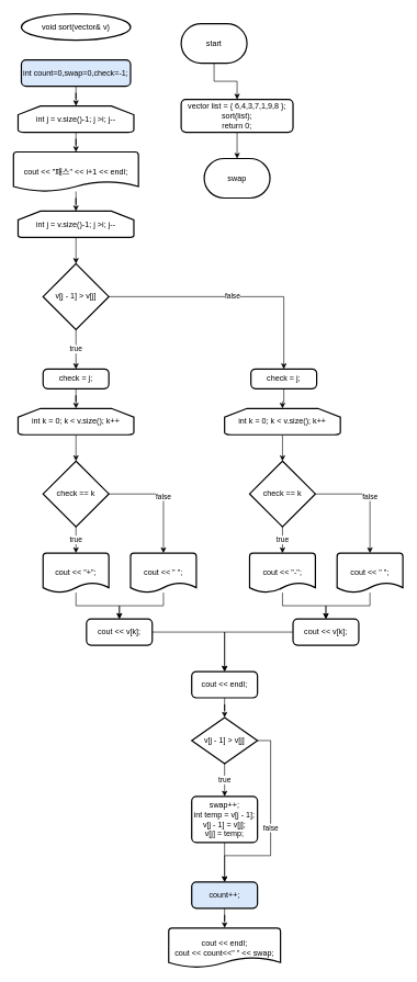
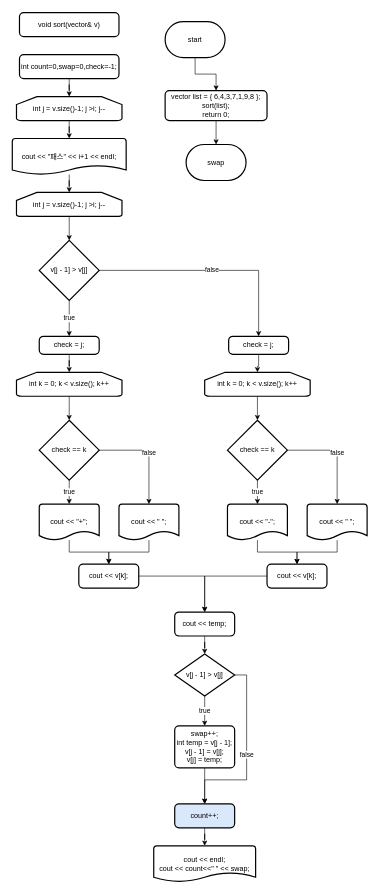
  <mxCell id="0" />
  <mxCell id="1" parent="0" />
  <mxCell id="2" style="edgeStyle=orthogonalEdgeStyle;rounded=0;orthogonalLoop=1;jettySize=auto;html=1;" edge="1" parent="1" source="3" target="5"><mxGeometry relative="1" as="geometry"><mxPoint x="360" y="140" as="targetPoint" /></mxGeometry></mxCell>
  <mxCell id="3" value="start" style="strokeWidth=2;html=1;shape=mxgraph.flowchart.terminator;whiteSpace=wrap;" vertex="1" parent="1"><mxGeometry x="275" y="35" width="100" height="60" as="geometry" /></mxCell>
  <mxCell id="4" style="edgeStyle=orthogonalEdgeStyle;rounded=0;orthogonalLoop=1;jettySize=auto;html=1;entryX=0.5;entryY=0;entryDx=0;entryDy=0;entryPerimeter=0;" edge="1" parent="1" source="5" target="7"><mxGeometry relative="1" as="geometry" /></mxCell>
  <mxCell id="5" value="vector&lt;int&gt; list = { 6,4,3,7,1,9,8 };&#10; sort(list);&#10; return 0;" style="rounded=1;whiteSpace=wrap;html=1;absoluteArcSize=1;arcSize=14;strokeWidth=2;" vertex="1" parent="1"><mxGeometry x="275" y="150" width="170" height="50" as="geometry" /></mxCell>
- <mxCell id="6" value="void sort(vector&lt;int&gt;&amp; v)" style="ellipse;whiteSpace=wrap;html=1;absoluteArcSize=1;arcSize=14;strokeWidth=2;" vertex="1" parent="1"><mxGeometry x="32" y="20" width="166" height="40" as="geometry" /></mxCell>
+ <mxCell id="6" value="void sort(vector&lt;int&gt;&amp; v)" style="rounded=1;whiteSpace=wrap;html=1;absoluteArcSize=1;arcSize=14;strokeWidth=2;" vertex="1" parent="1"><mxGeometry x="32" y="20" width="166" height="40" as="geometry" /></mxCell>
  <mxCell id="7" value="swap" style="strokeWidth=2;html=1;shape=mxgraph.flowchart.terminator;whiteSpace=wrap;" vertex="1" parent="1"><mxGeometry x="310" y="240" width="100" height="60" as="geometry" /></mxCell>
  <mxCell id="8" style="edgeStyle=orthogonalEdgeStyle;rounded=0;orthogonalLoop=1;jettySize=auto;html=1;entryX=0.5;entryY=0;entryDx=0;entryDy=0;entryPerimeter=0;" edge="1" parent="1" source="9" target="27"><mxGeometry relative="1" as="geometry"><mxPoint x="115" y="180" as="targetPoint" /></mxGeometry></mxCell>
- <mxCell id="9" value="int count=0,swap=0,check=-1;" style="rounded=1;whiteSpace=wrap;html=1;absoluteArcSize=1;arcSize=14;strokeWidth=2;fillColor=#dae8fc;" vertex="1" parent="1"><mxGeometry x="32" y="90" width="166" height="40" as="geometry" /></mxCell>
+ <mxCell id="9" value="int count=0,swap=0,check=-1;" style="rounded=1;whiteSpace=wrap;html=1;absoluteArcSize=1;arcSize=14;strokeWidth=2;" vertex="1" parent="1"><mxGeometry x="32" y="90" width="166" height="40" as="geometry" /></mxCell>
  <mxCell id="10" style="edgeStyle=orthogonalEdgeStyle;rounded=0;orthogonalLoop=1;jettySize=auto;html=1;entryX=0.5;entryY=0;entryDx=0;entryDy=0;entryPerimeter=0;" edge="1" parent="1" source="11" target="14"><mxGeometry relative="1" as="geometry"><mxPoint x="115" y="420" as="targetPoint" /></mxGeometry></mxCell>
  <mxCell id="11" value="int j = v.size()-1; j &gt;i; j--" style="strokeWidth=2;html=1;shape=mxgraph.flowchart.loop_limit;whiteSpace=wrap;" vertex="1" parent="1"><mxGeometry x="27" y="320" width="176" height="40" as="geometry" /></mxCell>
  <mxCell id="12" value="true" style="edgeStyle=orthogonalEdgeStyle;rounded=0;orthogonalLoop=1;jettySize=auto;html=1;" edge="1" parent="1" source="14" target="16"><mxGeometry relative="1" as="geometry"><mxPoint x="115" y="540" as="targetPoint" /></mxGeometry></mxCell>
  <mxCell id="13" value="false" style="edgeStyle=orthogonalEdgeStyle;rounded=0;orthogonalLoop=1;jettySize=auto;html=1;entryX=0.5;entryY=0;entryDx=0;entryDy=0;" edge="1" parent="1" source="14" target="33"><mxGeometry relative="1" as="geometry"><mxPoint x="371" y="450" as="targetPoint" /></mxGeometry></mxCell>
  <mxCell id="14" value="v[j - 1] &gt; v[j]" style="strokeWidth=2;html=1;shape=mxgraph.flowchart.decision;whiteSpace=wrap;" vertex="1" parent="1"><mxGeometry x="65" y="400" width="100" height="100" as="geometry" /></mxCell>
  <mxCell id="15" style="edgeStyle=orthogonalEdgeStyle;rounded=0;orthogonalLoop=1;jettySize=auto;html=1;entryX=0.5;entryY=0;entryDx=0;entryDy=0;entryPerimeter=0;" edge="1" parent="1" source="16" target="18"><mxGeometry relative="1" as="geometry" /></mxCell>
  <mxCell id="16" value="check = j;" style="rounded=1;whiteSpace=wrap;html=1;absoluteArcSize=1;arcSize=14;strokeWidth=2;" vertex="1" parent="1"><mxGeometry x="65" y="560" width="100" height="30" as="geometry" /></mxCell>
  <mxCell id="17" style="edgeStyle=orthogonalEdgeStyle;rounded=0;orthogonalLoop=1;jettySize=auto;html=1;" edge="1" parent="1" source="18" target="21"><mxGeometry relative="1" as="geometry"><mxPoint x="115" y="690" as="targetPoint" /></mxGeometry></mxCell>
  <mxCell id="18" value="int k = 0; k &lt; v.size(); k++" style="strokeWidth=2;html=1;shape=mxgraph.flowchart.loop_limit;whiteSpace=wrap;" vertex="1" parent="1"><mxGeometry x="27" y="620" width="176" height="40" as="geometry" /></mxCell>
  <mxCell id="19" value="true" style="edgeStyle=orthogonalEdgeStyle;rounded=0;orthogonalLoop=1;jettySize=auto;html=1;entryX=0.5;entryY=0;entryDx=0;entryDy=0;entryPerimeter=0;" edge="1" parent="1" source="21" target="23"><mxGeometry relative="1" as="geometry"><mxPoint x="115" y="840" as="targetPoint" /></mxGeometry></mxCell>
  <mxCell id="20" value="false" style="edgeStyle=orthogonalEdgeStyle;rounded=0;orthogonalLoop=1;jettySize=auto;html=1;entryX=0.5;entryY=0;entryDx=0;entryDy=0;entryPerimeter=0;" edge="1" parent="1" source="21" target="29"><mxGeometry relative="1" as="geometry"><mxPoint x="231" y="750" as="targetPoint" /><Array as="points"><mxPoint x="248" y="750" /></Array></mxGeometry></mxCell>
  <mxCell id="21" value="check == k" style="strokeWidth=2;html=1;shape=mxgraph.flowchart.decision;whiteSpace=wrap;" vertex="1" parent="1"><mxGeometry x="65" y="700" width="100" height="100" as="geometry" /></mxCell>
  <mxCell id="22" style="edgeStyle=orthogonalEdgeStyle;rounded=0;orthogonalLoop=1;jettySize=auto;html=1;entryX=0.5;entryY=0;entryDx=0;entryDy=0;" edge="1" parent="1" source="23" target="31"><mxGeometry relative="1" as="geometry" /></mxCell>
  <mxCell id="23" value="cout &lt;&lt; &quot;+&quot;;" style="strokeWidth=2;html=1;shape=mxgraph.flowchart.document2;whiteSpace=wrap;size=0.25;" vertex="1" parent="1"><mxGeometry x="65" y="840" width="100" height="60" as="geometry" /></mxCell>
  <mxCell id="24" style="edgeStyle=orthogonalEdgeStyle;rounded=0;orthogonalLoop=1;jettySize=auto;html=1;entryX=0.5;entryY=0;entryDx=0;entryDy=0;entryPerimeter=0;" edge="1" parent="1" source="25" target="11"><mxGeometry relative="1" as="geometry" /></mxCell>
  <mxCell id="25" value="cout &lt;&lt; &quot;패스&quot; &lt;&lt; i+1 &lt;&lt; endl;" style="strokeWidth=2;html=1;shape=mxgraph.flowchart.document2;whiteSpace=wrap;size=0.25;" vertex="1" parent="1"><mxGeometry x="20" y="230" width="190" height="60" as="geometry" /></mxCell>
  <mxCell id="26" style="edgeStyle=orthogonalEdgeStyle;rounded=0;orthogonalLoop=1;jettySize=auto;html=1;entryX=0.5;entryY=0;entryDx=0;entryDy=0;entryPerimeter=0;" edge="1" parent="1" source="27" target="25"><mxGeometry relative="1" as="geometry" /></mxCell>
  <mxCell id="27" value="int j = v.size()-1; j &gt;i; j--" style="strokeWidth=2;html=1;shape=mxgraph.flowchart.loop_limit;whiteSpace=wrap;" vertex="1" parent="1"><mxGeometry x="27" y="160" width="176" height="40" as="geometry" /></mxCell>
  <mxCell id="28" style="edgeStyle=orthogonalEdgeStyle;rounded=0;orthogonalLoop=1;jettySize=auto;html=1;entryX=0.5;entryY=0;entryDx=0;entryDy=0;" edge="1" parent="1" source="29" target="31"><mxGeometry relative="1" as="geometry" /></mxCell>
  <mxCell id="29" value="cout &lt;&lt; &quot; &quot;;" style="strokeWidth=2;html=1;shape=mxgraph.flowchart.document2;whiteSpace=wrap;size=0.25;" vertex="1" parent="1"><mxGeometry x="198" y="840" width="100" height="60" as="geometry" /></mxCell>
  <mxCell id="30" style="edgeStyle=orthogonalEdgeStyle;rounded=0;orthogonalLoop=1;jettySize=auto;html=1;" edge="1" parent="1" source="31" target="46"><mxGeometry relative="1" as="geometry"><mxPoint x="341" y="1040" as="targetPoint" /></mxGeometry></mxCell>
  <mxCell id="31" value="cout &lt;&lt; v[k];" style="rounded=1;whiteSpace=wrap;html=1;absoluteArcSize=1;arcSize=14;strokeWidth=2;" vertex="1" parent="1"><mxGeometry x="131" y="940" width="100" height="40" as="geometry" /></mxCell>
  <mxCell id="32" style="edgeStyle=orthogonalEdgeStyle;rounded=0;orthogonalLoop=1;jettySize=auto;html=1;entryX=0.5;entryY=0;entryDx=0;entryDy=0;entryPerimeter=0;" edge="1" parent="1" source="33" target="35"><mxGeometry relative="1" as="geometry" /></mxCell>
  <mxCell id="33" value="check = j;" style="rounded=1;whiteSpace=wrap;html=1;absoluteArcSize=1;arcSize=14;strokeWidth=2;" vertex="1" parent="1"><mxGeometry x="381" y="560" width="100" height="30" as="geometry" /></mxCell>
  <mxCell id="34" style="edgeStyle=orthogonalEdgeStyle;rounded=0;orthogonalLoop=1;jettySize=auto;html=1;" edge="1" parent="1" source="35" target="38"><mxGeometry relative="1" as="geometry"><mxPoint x="429" y="690" as="targetPoint" /></mxGeometry></mxCell>
  <mxCell id="35" value="int k = 0; k &lt; v.size(); k++" style="strokeWidth=2;html=1;shape=mxgraph.flowchart.loop_limit;whiteSpace=wrap;" vertex="1" parent="1"><mxGeometry x="341" y="620" width="176" height="40" as="geometry" /></mxCell>
  <mxCell id="36" value="true" style="edgeStyle=orthogonalEdgeStyle;rounded=0;orthogonalLoop=1;jettySize=auto;html=1;entryX=0.5;entryY=0;entryDx=0;entryDy=0;entryPerimeter=0;" edge="1" parent="1" source="38" target="40"><mxGeometry relative="1" as="geometry"><mxPoint x="429" y="840" as="targetPoint" /></mxGeometry></mxCell>
  <mxCell id="37" value="false" style="edgeStyle=orthogonalEdgeStyle;rounded=0;orthogonalLoop=1;jettySize=auto;html=1;entryX=0.5;entryY=0;entryDx=0;entryDy=0;entryPerimeter=0;" edge="1" parent="1" source="38" target="42"><mxGeometry relative="1" as="geometry"><mxPoint x="545" y="750" as="targetPoint" /><Array as="points"><mxPoint x="562" y="750" /></Array></mxGeometry></mxCell>
  <mxCell id="38" value="check == k" style="strokeWidth=2;html=1;shape=mxgraph.flowchart.decision;whiteSpace=wrap;" vertex="1" parent="1"><mxGeometry x="379" y="700" width="100" height="100" as="geometry" /></mxCell>
  <mxCell id="39" style="edgeStyle=orthogonalEdgeStyle;rounded=0;orthogonalLoop=1;jettySize=auto;html=1;entryX=0.5;entryY=0;entryDx=0;entryDy=0;" edge="1" parent="1" source="40" target="44"><mxGeometry relative="1" as="geometry" /></mxCell>
  <mxCell id="40" value="cout &amp;lt;&amp;lt; &quot;-&quot;;" style="strokeWidth=2;html=1;shape=mxgraph.flowchart.document2;whiteSpace=wrap;size=0.25;" vertex="1" parent="1"><mxGeometry x="379" y="840" width="100" height="60" as="geometry" /></mxCell>
  <mxCell id="41" style="edgeStyle=orthogonalEdgeStyle;rounded=0;orthogonalLoop=1;jettySize=auto;html=1;entryX=0.5;entryY=0;entryDx=0;entryDy=0;" edge="1" parent="1" source="42" target="44"><mxGeometry relative="1" as="geometry" /></mxCell>
  <mxCell id="42" value="cout &lt;&lt; &quot; &quot;;" style="strokeWidth=2;html=1;shape=mxgraph.flowchart.document2;whiteSpace=wrap;size=0.25;" vertex="1" parent="1"><mxGeometry x="512" y="840" width="100" height="60" as="geometry" /></mxCell>
  <mxCell id="43" style="edgeStyle=orthogonalEdgeStyle;rounded=0;orthogonalLoop=1;jettySize=auto;html=1;" edge="1" parent="1" source="44" target="46"><mxGeometry relative="1" as="geometry" /></mxCell>
  <mxCell id="44" value="cout &lt;&lt; v[k];" style="rounded=1;whiteSpace=wrap;html=1;absoluteArcSize=1;arcSize=14;strokeWidth=2;" vertex="1" parent="1"><mxGeometry x="445" y="940" width="100" height="40" as="geometry" /></mxCell>
  <mxCell id="45" style="edgeStyle=orthogonalEdgeStyle;rounded=0;orthogonalLoop=1;jettySize=auto;html=1;" edge="1" parent="1" source="46" target="49"><mxGeometry relative="1" as="geometry"><mxPoint x="341" y="1120" as="targetPoint" /></mxGeometry></mxCell>
- <mxCell id="46" value="cout &lt;&lt; endl;" style="rounded=1;whiteSpace=wrap;html=1;absoluteArcSize=1;arcSize=14;strokeWidth=2;" vertex="1" parent="1"><mxGeometry x="291" y="1020" width="100" height="40" as="geometry" /></mxCell>
+ <mxCell id="46" value="cout &lt;&lt; temp;" style="rounded=1;whiteSpace=wrap;html=1;absoluteArcSize=1;arcSize=14;strokeWidth=2;" vertex="1" parent="1"><mxGeometry x="291" y="1020" width="100" height="40" as="geometry" /></mxCell>
  <mxCell id="47" value="true" style="edgeStyle=orthogonalEdgeStyle;rounded=0;orthogonalLoop=1;jettySize=auto;html=1;entryX=0.5;entryY=0;entryDx=0;entryDy=0;" edge="1" parent="1" source="49" target="51"><mxGeometry relative="1" as="geometry"><mxPoint x="341" y="1210" as="targetPoint" /></mxGeometry></mxCell>
  <mxCell id="48" value="false" style="edgeStyle=orthogonalEdgeStyle;rounded=0;orthogonalLoop=1;jettySize=auto;html=1;exitX=1;exitY=0.5;exitDx=0;exitDy=0;exitPerimeter=0;" edge="1" parent="1" source="49" target="53"><mxGeometry relative="1" as="geometry"><mxPoint x="451" y="1290" as="targetPoint" /><mxPoint x="411" y="1170" as="sourcePoint" /><Array as="points"><mxPoint x="411" y="1125" /><mxPoint x="411" y="1300" /><mxPoint x="341" y="1300" /></Array></mxGeometry></mxCell>
  <mxCell id="49" value="v[j - 1] &gt; v[j]" style="strokeWidth=2;html=1;shape=mxgraph.flowchart.decision;whiteSpace=wrap;" vertex="1" parent="1"><mxGeometry x="291" y="1090" width="100" height="70" as="geometry" /></mxCell>
  <mxCell id="50" style="edgeStyle=orthogonalEdgeStyle;rounded=0;orthogonalLoop=1;jettySize=auto;html=1;entryX=0.5;entryY=0;entryDx=0;entryDy=0;" edge="1" parent="1" source="51" target="53"><mxGeometry relative="1" as="geometry" /></mxCell>
  <mxCell id="51" value="swap++;&#10;    int temp = v[j - 1];&#10;    v[j - 1] = v[j];&#10;    v[j] = temp;" style="rounded=1;whiteSpace=wrap;html=1;absoluteArcSize=1;arcSize=14;strokeWidth=2;" vertex="1" parent="1"><mxGeometry x="291" y="1210" width="100" height="70" as="geometry" /></mxCell>
  <mxCell id="52" style="edgeStyle=orthogonalEdgeStyle;rounded=0;orthogonalLoop=1;jettySize=auto;html=1;entryX=0.5;entryY=0;entryDx=0;entryDy=0;entryPerimeter=0;" edge="1" parent="1" source="53" target="54"><mxGeometry relative="1" as="geometry" /></mxCell>
  <mxCell id="53" value="count++;" style="rounded=1;whiteSpace=wrap;html=1;absoluteArcSize=1;arcSize=14;strokeWidth=2;fillColor=#dae8fc;" vertex="1" parent="1"><mxGeometry x="291" y="1340" width="100" height="40" as="geometry" /></mxCell>
  <mxCell id="54" value="cout &lt;&lt; endl;&#10; cout &lt;&lt; count&lt;&lt;&quot; &quot; &lt;&lt; swap;" style="strokeWidth=2;html=1;shape=mxgraph.flowchart.document2;whiteSpace=wrap;size=0.25;" vertex="1" parent="1"><mxGeometry x="256" y="1410" width="170" height="60" as="geometry" /></mxCell>
